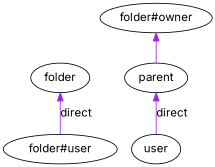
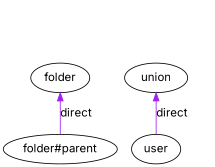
  digraph {
    fontname=Inter
    rankdir=BT
    node [fontname=Inter]
    edge [color=purple fontname=Inter style=solid]
    n1 [label=folder]
-   n2 [label="folder#user"]
-   n3 [label="folder#owner"]
-   n4 [label=parent]
+   n2 [label="folder#parent"]
+   n4 [label=union]
    n5 [label=user]
    n2 -> n1 [label=direct]
-   n4 -> n3
    n5 -> n4 [label=direct]
  }
